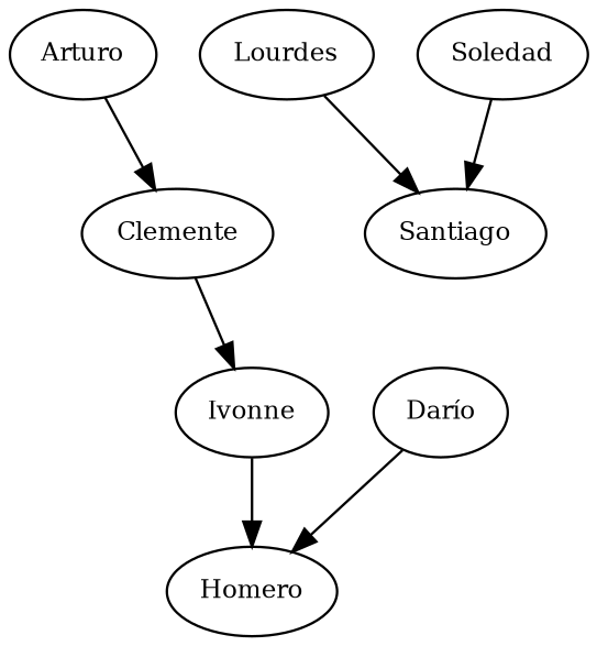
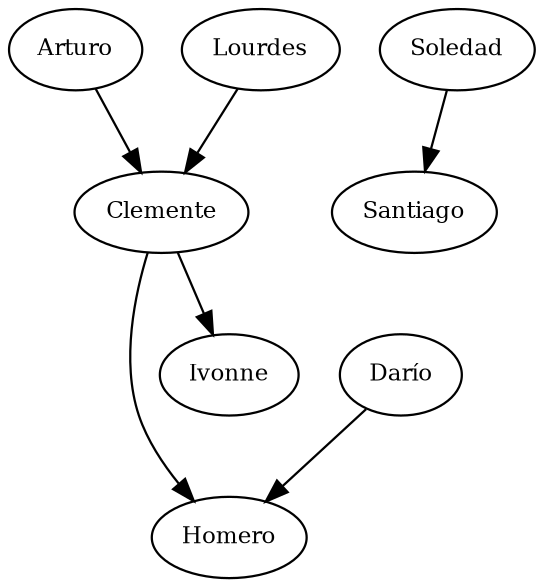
  digraph {
    node [fontsize=10.0]
    Arturo
    Clemente
    Homero
    Ivonne
    "Darío"
    Lourdes
    Santiago
    Soledad
    Arturo -> Clemente
-   Ivonne -> Homero
+   Clemente -> Homero
    Clemente -> Ivonne
    "Darío" -> Homero
-   Lourdes -> Santiago
+   Lourdes -> Clemente
    Soledad -> Santiago
  }
